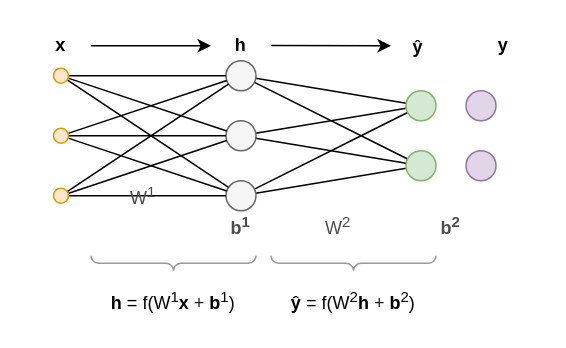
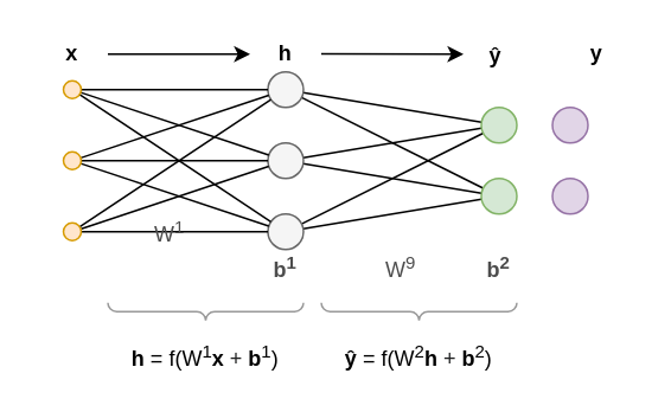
  <mxCell id="0" />
  <mxCell id="1" parent="0" />
  <mxCell id="2" style="rounded=0;orthogonalLoop=1;jettySize=auto;html=1;endArrow=none;endFill=0;" parent="1" source="4" target="11" edge="1"><mxGeometry relative="1" as="geometry" /></mxCell>
  <mxCell id="3" style="edgeStyle=none;rounded=0;orthogonalLoop=1;jettySize=auto;html=1;endArrow=none;endFill=0;" parent="1" source="4" target="12" edge="1"><mxGeometry relative="1" as="geometry" /></mxCell>
  <mxCell id="4" value="" style="ellipse;whiteSpace=wrap;html=1;aspect=fixed;fillColor=#f5f5f5;strokeColor=#666666;fontColor=#333333;" parent="1" vertex="1"><mxGeometry x="150" y="40" width="20" height="20" as="geometry" /></mxCell>
  <mxCell id="5" style="edgeStyle=none;rounded=0;orthogonalLoop=1;jettySize=auto;html=1;endArrow=none;endFill=0;" parent="1" source="7" target="11" edge="1"><mxGeometry relative="1" as="geometry" /></mxCell>
  <mxCell id="6" style="edgeStyle=none;rounded=0;orthogonalLoop=1;jettySize=auto;html=1;endArrow=none;endFill=0;" parent="1" source="7" target="12" edge="1"><mxGeometry relative="1" as="geometry" /></mxCell>
  <mxCell id="7" value="" style="ellipse;whiteSpace=wrap;html=1;aspect=fixed;fillColor=#f5f5f5;strokeColor=#666666;fontColor=#333333;" parent="1" vertex="1"><mxGeometry x="150" y="80" width="20" height="20" as="geometry" /></mxCell>
  <mxCell id="8" style="edgeStyle=none;rounded=0;orthogonalLoop=1;jettySize=auto;html=1;endArrow=none;endFill=0;" parent="1" source="10" target="11" edge="1"><mxGeometry relative="1" as="geometry" /></mxCell>
  <mxCell id="9" style="edgeStyle=none;rounded=0;orthogonalLoop=1;jettySize=auto;html=1;endArrow=none;endFill=0;" parent="1" source="10" target="12" edge="1"><mxGeometry relative="1" as="geometry" /></mxCell>
  <mxCell id="10" value="" style="ellipse;whiteSpace=wrap;html=1;aspect=fixed;fillColor=#f5f5f5;strokeColor=#666666;fontColor=#333333;" parent="1" vertex="1"><mxGeometry x="150" y="120" width="20" height="20" as="geometry" /></mxCell>
  <mxCell id="11" value="" style="ellipse;whiteSpace=wrap;html=1;aspect=fixed;fillColor=#d5e8d4;strokeColor=#82b366;" parent="1" vertex="1"><mxGeometry x="270" y="60" width="20" height="20" as="geometry" /></mxCell>
  <mxCell id="12" value="" style="ellipse;whiteSpace=wrap;html=1;aspect=fixed;fillColor=#d5e8d4;strokeColor=#82b366;" parent="1" vertex="1"><mxGeometry x="270" y="100" width="20" height="20" as="geometry" /></mxCell>
  <mxCell id="13" style="edgeStyle=none;rounded=0;orthogonalLoop=1;jettySize=auto;html=1;endArrow=none;endFill=0;" parent="1" source="16" target="4" edge="1"><mxGeometry relative="1" as="geometry" /></mxCell>
  <mxCell id="14" style="edgeStyle=none;rounded=0;orthogonalLoop=1;jettySize=auto;html=1;endArrow=none;endFill=0;" parent="1" source="16" target="7" edge="1"><mxGeometry relative="1" as="geometry" /></mxCell>
  <mxCell id="15" style="edgeStyle=none;rounded=0;orthogonalLoop=1;jettySize=auto;html=1;endArrow=none;endFill=0;" parent="1" source="16" target="10" edge="1"><mxGeometry relative="1" as="geometry" /></mxCell>
  <mxCell id="16" value="" style="ellipse;whiteSpace=wrap;html=1;aspect=fixed;fillColor=#ffe6cc;strokeColor=#d79b00;" parent="1" vertex="1"><mxGeometry x="35" y="45" width="10" height="10" as="geometry" /></mxCell>
  <mxCell id="17" style="edgeStyle=none;rounded=0;orthogonalLoop=1;jettySize=auto;html=1;endArrow=none;endFill=0;" parent="1" source="20" target="4" edge="1"><mxGeometry relative="1" as="geometry"><mxPoint x="100" y="86" as="sourcePoint" /></mxGeometry></mxCell>
  <mxCell id="18" style="edgeStyle=none;rounded=0;orthogonalLoop=1;jettySize=auto;html=1;endArrow=none;endFill=0;" parent="1" source="20" target="7" edge="1"><mxGeometry relative="1" as="geometry" /></mxCell>
  <mxCell id="19" style="edgeStyle=none;rounded=0;orthogonalLoop=1;jettySize=auto;html=1;endArrow=none;endFill=0;" parent="1" source="20" target="10" edge="1"><mxGeometry relative="1" as="geometry" /></mxCell>
  <mxCell id="20" value="" style="ellipse;whiteSpace=wrap;html=1;aspect=fixed;fillColor=#ffe6cc;strokeColor=#d79b00;" parent="1" vertex="1"><mxGeometry x="35" y="85" width="10" height="10" as="geometry" /></mxCell>
  <mxCell id="21" style="edgeStyle=none;rounded=0;orthogonalLoop=1;jettySize=auto;html=1;endArrow=none;endFill=0;" parent="1" source="24" target="4" edge="1"><mxGeometry relative="1" as="geometry"><mxPoint x="89" y="120" as="sourcePoint" /></mxGeometry></mxCell>
  <mxCell id="22" style="edgeStyle=none;rounded=0;orthogonalLoop=1;jettySize=auto;html=1;endArrow=none;endFill=0;exitX=0.868;exitY=0.38;exitDx=0;exitDy=0;exitPerimeter=0;" parent="1" source="24" target="7" edge="1"><mxGeometry relative="1" as="geometry"><mxPoint x="100" y="130" as="sourcePoint" /></mxGeometry></mxCell>
  <mxCell id="23" style="edgeStyle=none;rounded=0;orthogonalLoop=1;jettySize=auto;html=1;endArrow=none;endFill=0;" parent="1" source="24" target="10" edge="1"><mxGeometry relative="1" as="geometry" /></mxCell>
  <mxCell id="24" value="" style="ellipse;whiteSpace=wrap;html=1;aspect=fixed;fillColor=#ffe6cc;strokeColor=#d79b00;" parent="1" vertex="1"><mxGeometry x="35" y="125" width="10" height="10" as="geometry" /></mxCell>
  <mxCell id="25" value="W&lt;sup&gt;1&lt;/sup&gt;" style="text;html=1;strokeColor=none;fillColor=none;align=center;verticalAlign=middle;whiteSpace=wrap;rounded=0;fontColor=#4D4D4D;" parent="1" vertex="1"><mxGeometry x="60" y="120" width="70" height="20" as="geometry" /></mxCell>
- <mxCell id="26" value="W&lt;sup&gt;2&lt;/sup&gt;" style="text;html=1;strokeColor=none;fillColor=none;align=center;verticalAlign=middle;whiteSpace=wrap;rounded=0;fontColor=#4D4D4D;" parent="1" vertex="1"><mxGeometry x="190" y="140" width="70" height="20" as="geometry" /></mxCell>
+ <mxCell id="26" value="W&lt;sup&gt;9&lt;/sup&gt;" style="text;html=1;strokeColor=none;fillColor=none;align=center;verticalAlign=middle;whiteSpace=wrap;rounded=0;fontColor=#4D4D4D;" parent="1" vertex="1"><mxGeometry x="190" y="140" width="70" height="20" as="geometry" /></mxCell>
  <mxCell id="27" value="b&lt;sup&gt;1&lt;/sup&gt;" style="text;html=1;strokeColor=none;fillColor=none;align=center;verticalAlign=middle;whiteSpace=wrap;rounded=0;fontStyle=1;fontColor=#4D4D4D;" parent="1" vertex="1"><mxGeometry x="140" y="140" width="40" height="20" as="geometry" /></mxCell>
- <mxCell id="28" value="b&lt;sup&gt;2&lt;/sup&gt;" style="text;html=1;strokeColor=none;fillColor=none;align=center;verticalAlign=middle;whiteSpace=wrap;rounded=0;fontStyle=1;fontColor=#4D4D4D;" parent="1" vertex="1"><mxGeometry x="280" y="140" width="40" height="20" as="geometry" /></mxCell>
+ <mxCell id="28" value="b&lt;sup&gt;2&lt;/sup&gt;" style="text;html=1;strokeColor=none;fillColor=none;align=center;verticalAlign=middle;whiteSpace=wrap;rounded=0;fontStyle=1;fontColor=#4D4D4D;" parent="1" vertex="1"><mxGeometry x="260" y="140" width="40" height="20" as="geometry" /></mxCell>
  <mxCell id="29" value="x" style="text;html=1;strokeColor=none;fillColor=none;align=center;verticalAlign=middle;whiteSpace=wrap;rounded=0;fontStyle=1" parent="1" vertex="1"><mxGeometry x="20" y="20" width="40" height="20" as="geometry" /></mxCell>
  <mxCell id="30" value="" style="verticalLabelPosition=bottom;shadow=0;dashed=0;align=center;html=1;verticalAlign=top;strokeWidth=1;shape=mxgraph.mockup.markup.curlyBrace;strokeColor=#999999;rotation=-180;" parent="1" vertex="1"><mxGeometry x="60" y="170" width="110" height="10" as="geometry" /></mxCell>
  <mxCell id="31" value="" style="verticalLabelPosition=bottom;shadow=0;dashed=0;align=center;html=1;verticalAlign=top;strokeWidth=1;shape=mxgraph.mockup.markup.curlyBrace;strokeColor=#999999;rotation=-180;" parent="1" vertex="1"><mxGeometry x="180" y="170" width="110" height="10" as="geometry" /></mxCell>
  <mxCell id="32" value="&lt;div style=&quot;text-align: left&quot;&gt;&lt;b&gt;h&lt;/b&gt; = f(W&lt;sup&gt;1&lt;/sup&gt;&lt;b&gt;x&lt;/b&gt;&lt;font color=&quot;#202122&quot; face=&quot;sans-serif&quot; style=&quot;font-size: 12px&quot;&gt;&lt;span style=&quot;background-color: rgb(255 , 255 , 255)&quot;&gt;&amp;nbsp;+&lt;/span&gt;&lt;/font&gt;&amp;nbsp;&lt;b&gt;b&lt;/b&gt;&lt;sup&gt;1&lt;/sup&gt;)&lt;/div&gt;" style="text;html=1;strokeColor=none;fillColor=none;align=center;verticalAlign=middle;whiteSpace=wrap;rounded=0;" parent="1" vertex="1"><mxGeometry x="65" y="190" width="100" height="20" as="geometry" /></mxCell>
  <mxCell id="33" value="&lt;font style=&quot;font-weight: 700&quot;&gt;ŷ&lt;/font&gt;&lt;span style=&quot;font-family: &amp;#34;pt sans&amp;#34; , sans-serif ; color: rgb(119 , 119 , 119) ; font-size: 13px&quot;&gt;&amp;nbsp;&lt;/span&gt;&lt;span style=&quot;text-align: left&quot;&gt;= f(W&lt;/span&gt;&lt;sup style=&quot;text-align: left&quot;&gt;2&lt;/sup&gt;&lt;b style=&quot;text-align: left&quot;&gt;h&lt;/b&gt;&lt;font color=&quot;#202122&quot; face=&quot;sans-serif&quot; style=&quot;text-align: left&quot;&gt;&lt;span style=&quot;background-color: rgb(255 , 255 , 255)&quot;&gt;&amp;nbsp;+&lt;/span&gt;&lt;/font&gt;&lt;span style=&quot;text-align: left&quot;&gt;&amp;nbsp;&lt;/span&gt;&lt;b style=&quot;text-align: left&quot;&gt;b&lt;/b&gt;&lt;sup style=&quot;text-align: left&quot;&gt;2&lt;/sup&gt;&lt;span style=&quot;text-align: left&quot;&gt;)&lt;/span&gt;&lt;span style=&quot;font-family: &amp;#34;pt sans&amp;#34; , sans-serif ; color: rgb(119 , 119 , 119) ; font-size: 13px&quot;&gt;&lt;br&gt;&lt;/span&gt;" style="text;html=1;strokeColor=none;fillColor=none;align=center;verticalAlign=middle;whiteSpace=wrap;rounded=0;" parent="1" vertex="1"><mxGeometry x="185" y="190" width="100" height="20" as="geometry" /></mxCell>
  <mxCell id="34" value="" style="ellipse;whiteSpace=wrap;html=1;aspect=fixed;fillColor=#e1d5e7;strokeColor=#9673a6;" vertex="1" parent="1"><mxGeometry x="310" y="60" width="20" height="20" as="geometry" /></mxCell>
  <mxCell id="35" value="" style="ellipse;whiteSpace=wrap;html=1;aspect=fixed;fillColor=#e1d5e7;strokeColor=#9673a6;" vertex="1" parent="1"><mxGeometry x="310" y="100" width="20" height="20" as="geometry" /></mxCell>
  <mxCell id="36" value="h" style="text;html=1;strokeColor=none;fillColor=none;align=center;verticalAlign=middle;whiteSpace=wrap;rounded=0;fontStyle=1" vertex="1" parent="1"><mxGeometry x="140" y="20" width="40" height="20" as="geometry" /></mxCell>
  <mxCell id="37" value="&lt;span style=&quot;background-color: rgb(255 , 255 , 255)&quot;&gt;&lt;font style=&quot;font-size: 12px&quot;&gt;ŷ&lt;/font&gt;&lt;span style=&quot;font-weight: 400 ; font-family: &amp;#34;pt sans&amp;#34; , sans-serif ; color: rgb(119 , 119 , 119) ; font-size: 13px&quot;&gt;&amp;nbsp;&lt;/span&gt;&lt;/span&gt;" style="text;html=1;strokeColor=none;fillColor=none;align=center;verticalAlign=middle;whiteSpace=wrap;rounded=0;fontStyle=1" vertex="1" parent="1"><mxGeometry x="260" y="20" width="40" height="20" as="geometry" /></mxCell>
  <mxCell id="38" value="y" style="text;html=1;strokeColor=none;fillColor=none;align=center;verticalAlign=middle;whiteSpace=wrap;rounded=0;fontStyle=1" vertex="1" parent="1"><mxGeometry x="315" y="20" width="40" height="20" as="geometry" /></mxCell>
  <mxCell id="39" value="" style="endArrow=classic;html=1;exitX=1;exitY=0.5;exitDx=0;exitDy=0;entryX=0;entryY=0.5;entryDx=0;entryDy=0;" edge="1" parent="1" source="29" target="36"><mxGeometry width="50" height="50" relative="1" as="geometry"><mxPoint x="90" y="40" as="sourcePoint" /><mxPoint x="140" y="-10" as="targetPoint" /></mxGeometry></mxCell>
  <mxCell id="40" value="" style="endArrow=classic;html=1;exitX=1;exitY=0.5;exitDx=0;exitDy=0;entryX=0;entryY=0.5;entryDx=0;entryDy=0;" edge="1" parent="1" target="37"><mxGeometry width="50" height="50" relative="1" as="geometry"><mxPoint x="180" y="29.76" as="sourcePoint" /><mxPoint x="240" y="29.76" as="targetPoint" /></mxGeometry></mxCell>
